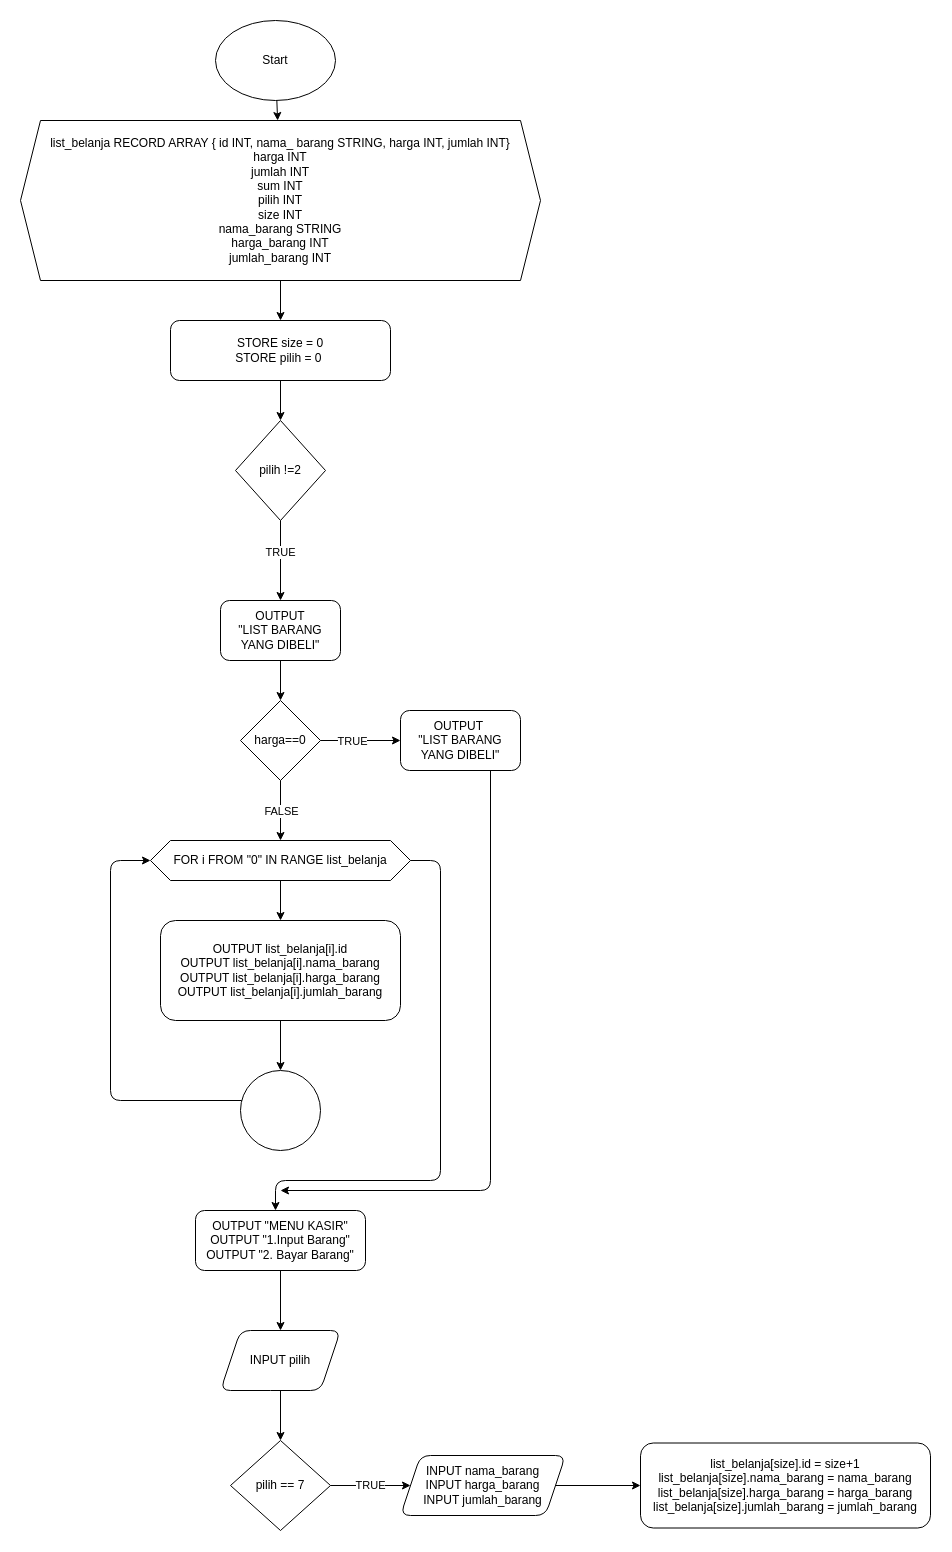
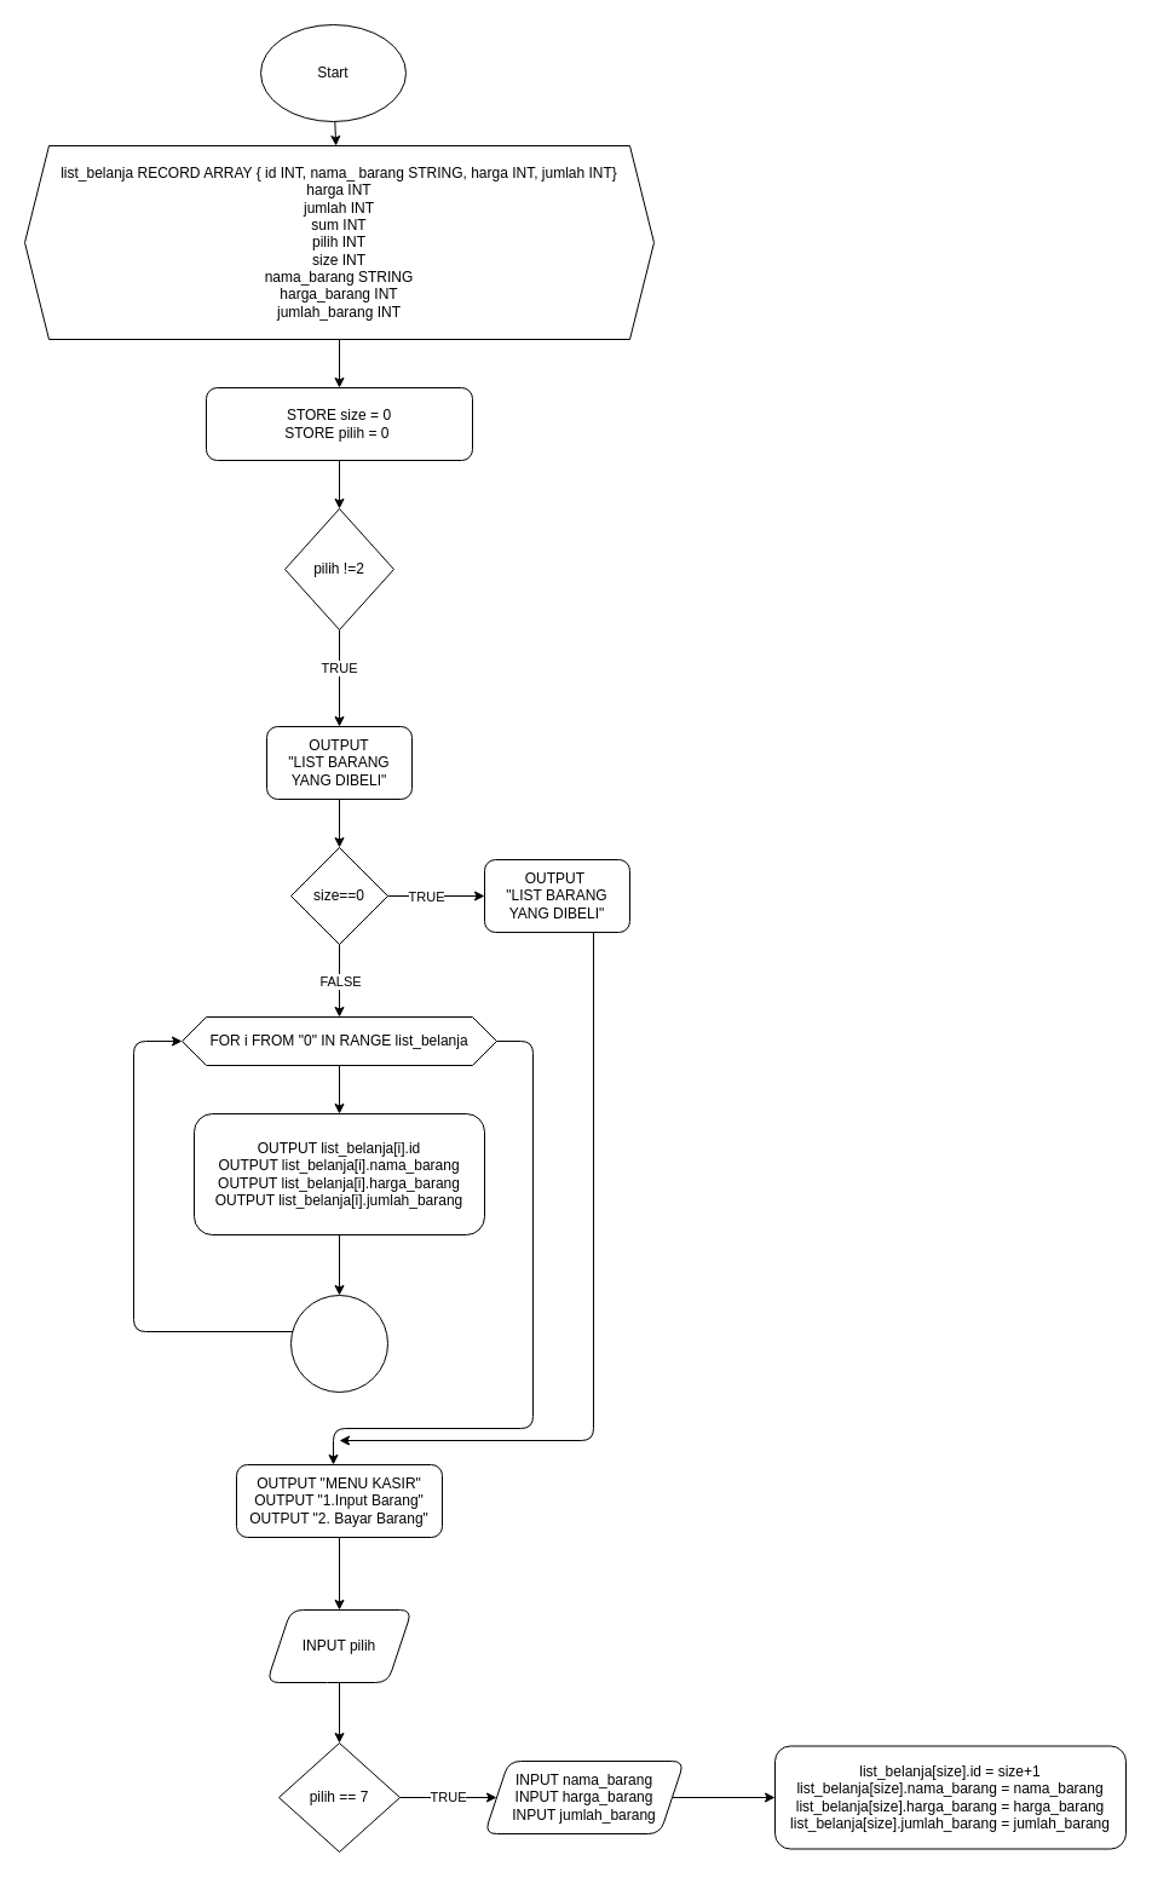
  <mxCell id="0" />
  <mxCell id="1" parent="0" />
  <mxCell id="2" value="" style="edgeStyle=none;html=1;" edge="1" parent="1" source="3" target="5"><mxGeometry relative="1" as="geometry" /></mxCell>
  <mxCell id="3" value="Start" style="ellipse;whiteSpace=wrap;html=1;" vertex="1" parent="1"><mxGeometry x="215" y="20" width="120" height="80" as="geometry" /></mxCell>
  <mxCell id="4" value="" style="edgeStyle=none;html=1;" edge="1" parent="1" source="5" target="7"><mxGeometry relative="1" as="geometry" /></mxCell>
  <mxCell id="5" value="list_belanja RECORD ARRAY { id INT, nama_ barang STRING, harga INT, jumlah INT}&lt;br&gt;harga INT&lt;br&gt;jumlah INT&lt;br&gt;sum INT&lt;br&gt;pilih INT&lt;br&gt;size INT&lt;br&gt;nama_barang STRING&lt;br&gt;harga_barang INT&lt;br&gt;jumlah_barang INT&lt;br&gt;" style="shape=hexagon;perimeter=hexagonPerimeter2;whiteSpace=wrap;html=1;fixedSize=1;fillColor=none;" vertex="1" parent="1"><mxGeometry x="20" y="120" width="520" height="160" as="geometry" /></mxCell>
  <mxCell id="6" value="" style="edgeStyle=none;html=1;" edge="1" parent="1" source="7"><mxGeometry relative="1" as="geometry"><mxPoint x="280" y="420" as="targetPoint" /></mxGeometry></mxCell>
  <mxCell id="7" value="STORE size = 0&lt;br&gt;STORE pilih = 0&amp;nbsp;" style="rounded=1;whiteSpace=wrap;html=1;fillColor=none;" vertex="1" parent="1"><mxGeometry x="170" y="320" width="220" height="60" as="geometry" /></mxCell>
  <mxCell id="8" value="" style="edgeStyle=none;html=1;" edge="1" parent="1" source="10" target="12"><mxGeometry relative="1" as="geometry" /></mxCell>
  <mxCell id="9" value="TRUE" style="edgeLabel;html=1;align=center;verticalAlign=middle;resizable=0;points=[];" vertex="1" connectable="0" parent="8"><mxGeometry x="-0.237" y="-1" relative="1" as="geometry"><mxPoint as="offset" /></mxGeometry></mxCell>
  <mxCell id="10" value="pilih !=2" style="rhombus;whiteSpace=wrap;html=1;fillColor=none;" vertex="1" parent="1"><mxGeometry x="235" y="420" width="90" height="100" as="geometry" /></mxCell>
  <mxCell id="11" value="" style="edgeStyle=none;html=1;" edge="1" parent="1" source="12" target="17"><mxGeometry relative="1" as="geometry" /></mxCell>
  <mxCell id="12" value="OUTPUT&lt;br&gt;&quot;LIST BARANG YANG DIBELI&quot;" style="rounded=1;whiteSpace=wrap;html=1;fillColor=none;" vertex="1" parent="1"><mxGeometry x="220" y="600" width="120" height="60" as="geometry" /></mxCell>
  <mxCell id="13" value="" style="edgeStyle=none;html=1;" edge="1" parent="1" source="17" target="19"><mxGeometry relative="1" as="geometry" /></mxCell>
  <mxCell id="14" value="TRUE" style="edgeLabel;html=1;align=center;verticalAlign=middle;resizable=0;points=[];" vertex="1" connectable="0" parent="13"><mxGeometry x="-0.247" y="-1" relative="1" as="geometry"><mxPoint x="1" y="-1" as="offset" /></mxGeometry></mxCell>
  <mxCell id="15" value="" style="edgeStyle=none;html=1;" edge="1" parent="1" source="17" target="22"><mxGeometry relative="1" as="geometry" /></mxCell>
  <mxCell id="16" value="FALSE" style="edgeLabel;html=1;align=center;verticalAlign=middle;resizable=0;points=[];" vertex="1" connectable="0" parent="15"><mxGeometry x="-0.425" relative="1" as="geometry"><mxPoint y="13" as="offset" /></mxGeometry></mxCell>
- <mxCell id="17" value="harga==0" style="rhombus;whiteSpace=wrap;html=1;fillColor=none;" vertex="1" parent="1"><mxGeometry x="240" y="700" width="80" height="80" as="geometry" /></mxCell>
+ <mxCell id="17" value="size==0" style="rhombus;whiteSpace=wrap;html=1;fillColor=none;" vertex="1" parent="1"><mxGeometry x="240" y="700" width="80" height="80" as="geometry" /></mxCell>
  <mxCell id="18" style="html=1;edgeStyle=orthogonalEdgeStyle;" edge="1" parent="1" source="19"><mxGeometry relative="1" as="geometry"><mxPoint x="280" y="1190" as="targetPoint" /><Array as="points"><mxPoint x="490" y="1190" /></Array></mxGeometry></mxCell>
  <mxCell id="19" value="OUTPUT&amp;nbsp;&lt;br&gt;&quot;LIST BARANG YANG DIBELI&quot;" style="rounded=1;whiteSpace=wrap;html=1;fillColor=none;" vertex="1" parent="1"><mxGeometry x="400" y="710" width="120" height="60" as="geometry" /></mxCell>
  <mxCell id="20" value="" style="edgeStyle=none;html=1;" edge="1" parent="1" source="22" target="24"><mxGeometry relative="1" as="geometry" /></mxCell>
  <mxCell id="21" style="edgeStyle=orthogonalEdgeStyle;html=1;" edge="1" parent="1" source="22" target="28"><mxGeometry relative="1" as="geometry"><Array as="points"><mxPoint x="440" y="860" /><mxPoint x="440" y="1180" /><mxPoint x="275" y="1180" /></Array></mxGeometry></mxCell>
  <mxCell id="22" value="FOR i FROM &quot;0&quot; IN RANGE list_belanja" style="shape=hexagon;perimeter=hexagonPerimeter2;whiteSpace=wrap;html=1;fixedSize=1;fillColor=none;strokeWidth=1;perimeterSpacing=0;" vertex="1" parent="1"><mxGeometry x="150" y="840" width="260" height="40" as="geometry" /></mxCell>
  <mxCell id="23" value="" style="edgeStyle=none;html=1;" edge="1" parent="1" source="24" target="26"><mxGeometry relative="1" as="geometry" /></mxCell>
  <mxCell id="24" value="OUTPUT list_belanja[i].id&lt;br&gt;OUTPUT list_belanja[i].nama_barang&lt;br&gt;OUTPUT list_belanja[i].harga_barang&lt;br&gt;OUTPUT list_belanja[i].jumlah_barang" style="rounded=1;whiteSpace=wrap;html=1;fillColor=none;strokeWidth=1;" vertex="1" parent="1"><mxGeometry x="160" y="920" width="240" height="100" as="geometry" /></mxCell>
  <mxCell id="25" style="edgeStyle=orthogonalEdgeStyle;html=1;entryX=0;entryY=0.5;entryDx=0;entryDy=0;" edge="1" parent="1" source="26" target="22"><mxGeometry relative="1" as="geometry"><Array as="points"><mxPoint y="1100" x="110" /><mxPoint y="860" x="110" /></Array></mxGeometry></mxCell>
  <mxCell id="26" value="" style="ellipse;whiteSpace=wrap;html=1;aspect=fixed;strokeWidth=1;fillColor=none;" vertex="1" parent="1"><mxGeometry x="240" y="1070" width="80" height="80" as="geometry" /></mxCell>
  <mxCell id="27" value="" style="edgeStyle=orthogonalEdgeStyle;html=1;" edge="1" parent="1" source="28" target="30"><mxGeometry relative="1" as="geometry" /></mxCell>
  <mxCell id="28" value="OUTPUT &quot;MENU KASIR&quot;&lt;br&gt;OUTPUT &quot;1.Input Barang&quot;&lt;br&gt;OUTPUT &quot;2. Bayar Barang&quot;" style="rounded=1;whiteSpace=wrap;html=1;strokeWidth=1;fillColor=none;" vertex="1" parent="1"><mxGeometry x="195" y="1210" width="170" height="60" as="geometry" /></mxCell>
  <mxCell id="29" value="" style="edgeStyle=orthogonalEdgeStyle;html=1;" edge="1" parent="1" source="30" target="32"><mxGeometry relative="1" as="geometry" /></mxCell>
  <mxCell id="30" value="INPUT pilih" style="shape=parallelogram;perimeter=parallelogramPerimeter;whiteSpace=wrap;html=1;fixedSize=1;fillColor=none;rounded=1;strokeWidth=1;" vertex="1" parent="1"><mxGeometry x="220" y="1330" width="120" height="60" as="geometry" /></mxCell>
  <mxCell id="31" value="TRUE" style="edgeStyle=orthogonalEdgeStyle;html=1;entryX=0;entryY=0.5;entryDx=0;entryDy=0;" edge="1" parent="1" source="32" target="34"><mxGeometry relative="1" as="geometry"><mxPoint x="375" y="1485" as="targetPoint" /></mxGeometry></mxCell>
  <mxCell id="32" value="pilih == 7" style="rhombus;whiteSpace=wrap;html=1;strokeWidth=1;fillColor=none;" vertex="1" parent="1"><mxGeometry x="230" y="1440" width="100" height="90" as="geometry" /></mxCell>
  <mxCell id="33" value="" style="edgeStyle=orthogonalEdgeStyle;html=1;" edge="1" parent="1" source="34" target="35"><mxGeometry relative="1" as="geometry" /></mxCell>
  <mxCell id="34" value="INPUT nama_barang&lt;br&gt;INPUT harga_barang&lt;br&gt;INPUT jumlah_barang" style="shape=parallelogram;perimeter=parallelogramPerimeter;whiteSpace=wrap;html=1;fixedSize=1;fillColor=none;rounded=1;strokeWidth=1;" vertex="1" parent="1"><mxGeometry x="400" y="1455" width="165" height="60" as="geometry" /></mxCell>
  <mxCell id="35" value="list_belanja[size].id = size+1&lt;br&gt;list_belanja[size].nama_barang = nama_barang&lt;br&gt;list_belanja[size].harga_barang = harga_barang&lt;br&gt;list_belanja[size].jumlah_barang = jumlah_barang" style="rounded=1;whiteSpace=wrap;html=1;fillColor=none;strokeWidth=1;" vertex="1" parent="1"><mxGeometry x="640" y="1442.5" width="290" height="85" as="geometry" /></mxCell>
